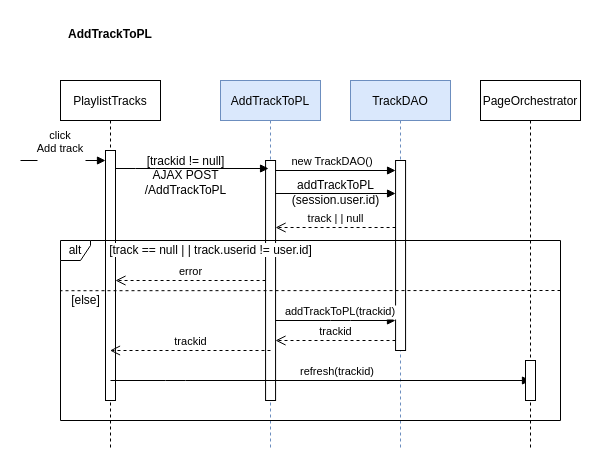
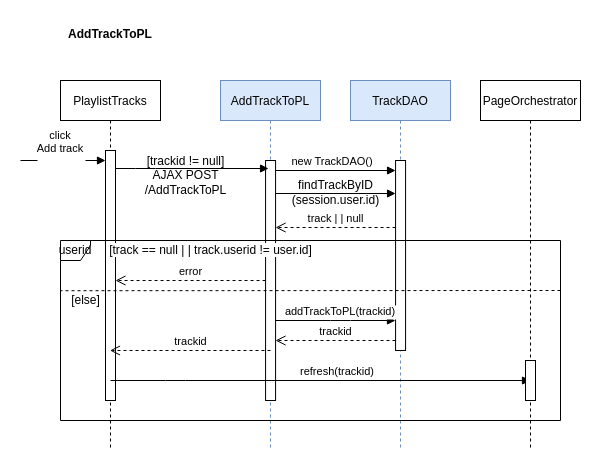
  <mxCell id="0" />
  <mxCell id="1" parent="0" />
  <mxCell id="2" value="AddTrackToPL" style="text;align=center;fontStyle=1;verticalAlign=middle;spacingLeft=3;spacingRight=3;strokeColor=none;rotatable=0;points=[[0,0.5],[1,0.5]];portConstraint=eastwest;" parent="1" vertex="1"><mxGeometry x="70" y="20" width="80" height="26" as="geometry" /></mxCell>
  <mxCell id="3" value="AddTrackToPL" style="shape=umlLifeline;perimeter=lifelinePerimeter;container=1;collapsible=0;recursiveResize=0;rounded=0;shadow=0;strokeWidth=1;fillColor=#dae8fc;strokeColor=#6c8ebf;" parent="1" vertex="1"><mxGeometry x="220" y="80" width="100" height="370" as="geometry" /></mxCell>
  <mxCell id="4" value="" style="points=[];perimeter=orthogonalPerimeter;rounded=0;shadow=0;strokeWidth=1;" parent="3" vertex="1"><mxGeometry x="45.07" y="80" width="10" height="240" as="geometry" /></mxCell>
  <mxCell id="5" value="" style="verticalAlign=bottom;endArrow=block;shadow=0;strokeWidth=1;" parent="3" source="15" edge="1"><mxGeometry x="-0.035" y="-15" relative="1" as="geometry"><mxPoint x="-125.001" y="88" as="sourcePoint" /><mxPoint x="48.07" y="88" as="targetPoint" /><Array as="points"><mxPoint x="-74.93" y="88" /></Array><mxPoint as="offset" /></mxGeometry></mxCell>
  <mxCell id="6" value="[trackid != null]&lt;br&gt;AJAX POST&lt;br&gt;/AddTrackToPL" style="text;html=1;align=center;verticalAlign=middle;resizable=0;points=[];autosize=1;strokeColor=none;" parent="3" vertex="1"><mxGeometry x="-84.93" y="70" width="100" height="50" as="geometry" /></mxCell>
  <mxCell id="7" value="TrackDAO" style="shape=umlLifeline;perimeter=lifelinePerimeter;container=1;collapsible=0;recursiveResize=0;rounded=0;shadow=0;strokeWidth=1;fillColor=#dae8fc;strokeColor=#6c8ebf;" parent="1" vertex="1"><mxGeometry x="350" y="80" width="100" height="370" as="geometry" /></mxCell>
  <mxCell id="8" value="" style="points=[];perimeter=orthogonalPerimeter;rounded=0;shadow=0;strokeWidth=1;" parent="7" vertex="1"><mxGeometry x="45.07" y="80" width="10" height="190" as="geometry" /></mxCell>
- <mxCell id="9" value="addTrackToPL&lt;br&gt;(session.user.id)" style="text;html=1;align=center;verticalAlign=middle;resizable=0;points=[];autosize=1;strokeColor=none;" parent="7" vertex="1"><mxGeometry x="-70" y="97" width="110" height="30" as="geometry" /></mxCell>
+ <mxCell id="9" value="findTrackByID&lt;br&gt;(session.user.id)" style="text;html=1;align=center;verticalAlign=middle;resizable=0;points=[];autosize=1;strokeColor=none;" parent="7" vertex="1"><mxGeometry x="-70" y="97" width="110" height="30" as="geometry" /></mxCell>
  <mxCell id="10" value="new TrackDAO()" style="verticalAlign=bottom;endArrow=block;shadow=0;strokeWidth=1;" parent="7" source="4" edge="1"><mxGeometry x="-0.044" relative="1" as="geometry"><mxPoint x="-70" y="90" as="sourcePoint" /><mxPoint x="45.07" y="90" as="targetPoint" /><mxPoint as="offset" /></mxGeometry></mxCell>
  <mxCell id="11" value="" style="verticalAlign=bottom;endArrow=block;shadow=0;strokeWidth=1;" parent="7" edge="1"><mxGeometry x="0.055" relative="1" as="geometry"><mxPoint x="-74.93" y="113" as="sourcePoint" /><mxPoint x="45.07" y="113" as="targetPoint" /><mxPoint as="offset" /></mxGeometry></mxCell>
  <mxCell id="12" value="track | | null" style="html=1;verticalAlign=bottom;endArrow=open;dashed=1;endSize=8;" parent="7" edge="1"><mxGeometry relative="1" as="geometry"><mxPoint x="45.07" y="147" as="sourcePoint" /><mxPoint x="-74.93" y="147" as="targetPoint" /></mxGeometry></mxCell>
  <mxCell id="13" value="PageOrchestrator" style="shape=umlLifeline;perimeter=lifelinePerimeter;container=1;collapsible=0;recursiveResize=0;rounded=0;shadow=0;strokeWidth=1;" parent="1" vertex="1"><mxGeometry x="480" y="80" width="100" height="370" as="geometry" /></mxCell>
  <mxCell id="14" value="PlaylistTracks" style="shape=umlLifeline;perimeter=lifelinePerimeter;container=1;collapsible=0;recursiveResize=0;rounded=0;shadow=0;strokeWidth=1;" parent="1" vertex="1"><mxGeometry x="60" y="80" width="100" height="370" as="geometry" /></mxCell>
  <mxCell id="15" value="" style="points=[];perimeter=orthogonalPerimeter;rounded=0;shadow=0;strokeWidth=1;" parent="14" vertex="1"><mxGeometry x="45" y="70" width="10" height="250" as="geometry" /></mxCell>
  <mxCell id="16" value="click&#10;Add track&#10;" style="verticalAlign=bottom;endArrow=block;entryX=0;entryY=0;shadow=0;strokeWidth=1;" parent="1" edge="1"><mxGeometry x="-0.059" y="-10" relative="1" as="geometry"><mxPoint x="20" y="160" as="sourcePoint" /><mxPoint x="105" y="160" as="targetPoint" /><mxPoint as="offset" /></mxGeometry></mxCell>
- <mxCell id="17" value="alt" style="shape=umlFrame;whiteSpace=wrap;html=1;width=30;height=20;" parent="1" vertex="1"><mxGeometry x="60" y="240" width="500" height="180" as="geometry" /></mxCell>
+ <mxCell id="17" value="userid" style="shape=umlFrame;whiteSpace=wrap;html=1;width=30;height=20;" parent="1" vertex="1"><mxGeometry x="60" y="240" width="500" height="180" as="geometry" /></mxCell>
  <mxCell id="18" value="&lt;span style=&quot;background-color: rgb(255 , 255 , 255)&quot;&gt;[track == null | | track.userid != user.id]&lt;/span&gt;" style="text;html=1;align=center;verticalAlign=middle;resizable=0;points=[];autosize=1;strokeColor=none;" parent="1" vertex="1"><mxGeometry x="100" y="240" width="220" height="20" as="geometry" /></mxCell>
  <mxCell id="19" value="[else]" style="text;html=1;align=center;verticalAlign=middle;resizable=0;points=[];autosize=1;strokeColor=none;" parent="1" vertex="1"><mxGeometry x="60" y="290" width="50" height="20" as="geometry" /></mxCell>
  <mxCell id="20" value="error" style="html=1;verticalAlign=bottom;endArrow=open;dashed=1;endSize=8;entryX=0.998;entryY=0.52;entryDx=0;entryDy=0;entryPerimeter=0;" parent="1" source="4" target="15" edge="1"><mxGeometry relative="1" as="geometry"><mxPoint x="260" y="280" as="sourcePoint" /><mxPoint x="120" y="280" as="targetPoint" /></mxGeometry></mxCell>
  <mxCell id="21" value="" style="endArrow=none;dashed=1;html=1;entryX=-0.001;entryY=0.279;entryDx=0;entryDy=0;entryPerimeter=0;" parent="1" target="17" edge="1"><mxGeometry width="50" height="50" relative="1" as="geometry"><mxPoint x="560" y="290" as="sourcePoint" /><mxPoint x="40" y="290" as="targetPoint" /></mxGeometry></mxCell>
  <mxCell id="22" value="addTrackToPL(trackid)" style="verticalAlign=bottom;endArrow=block;shadow=0;strokeWidth=1;" parent="1" edge="1"><mxGeometry x="0.083" relative="1" as="geometry"><mxPoint x="275" y="320" as="sourcePoint" /><mxPoint x="395" y="320" as="targetPoint" /><mxPoint as="offset" /><Array as="points"><mxPoint x="340" y="320" /></Array></mxGeometry></mxCell>
  <mxCell id="23" value="trackid" style="html=1;verticalAlign=bottom;endArrow=open;dashed=1;endSize=8;" parent="1" edge="1"><mxGeometry relative="1" as="geometry"><mxPoint x="395" y="340" as="sourcePoint" /><mxPoint x="275" y="340" as="targetPoint" /></mxGeometry></mxCell>
  <mxCell id="24" value="trackid" style="html=1;verticalAlign=bottom;endArrow=open;dashed=1;endSize=8;" parent="1" target="14" edge="1"><mxGeometry relative="1" as="geometry"><mxPoint x="270" y="350" as="sourcePoint" /><mxPoint x="150" y="350" as="targetPoint" /></mxGeometry></mxCell>
  <mxCell id="25" value="refresh(trackid)" style="verticalAlign=bottom;endArrow=block;shadow=0;strokeWidth=1;" parent="1" edge="1"><mxGeometry x="0.083" relative="1" as="geometry"><mxPoint x="110" y="380" as="sourcePoint" /><mxPoint x="530" y="380" as="targetPoint" /><mxPoint as="offset" /><Array as="points"><mxPoint x="175" y="380" /></Array></mxGeometry></mxCell>
  <mxCell id="26" value="" style="points=[];perimeter=orthogonalPerimeter;rounded=0;shadow=0;strokeWidth=1;" parent="1" vertex="1"><mxGeometry x="525" y="360" width="10" height="40" as="geometry" /></mxCell>
